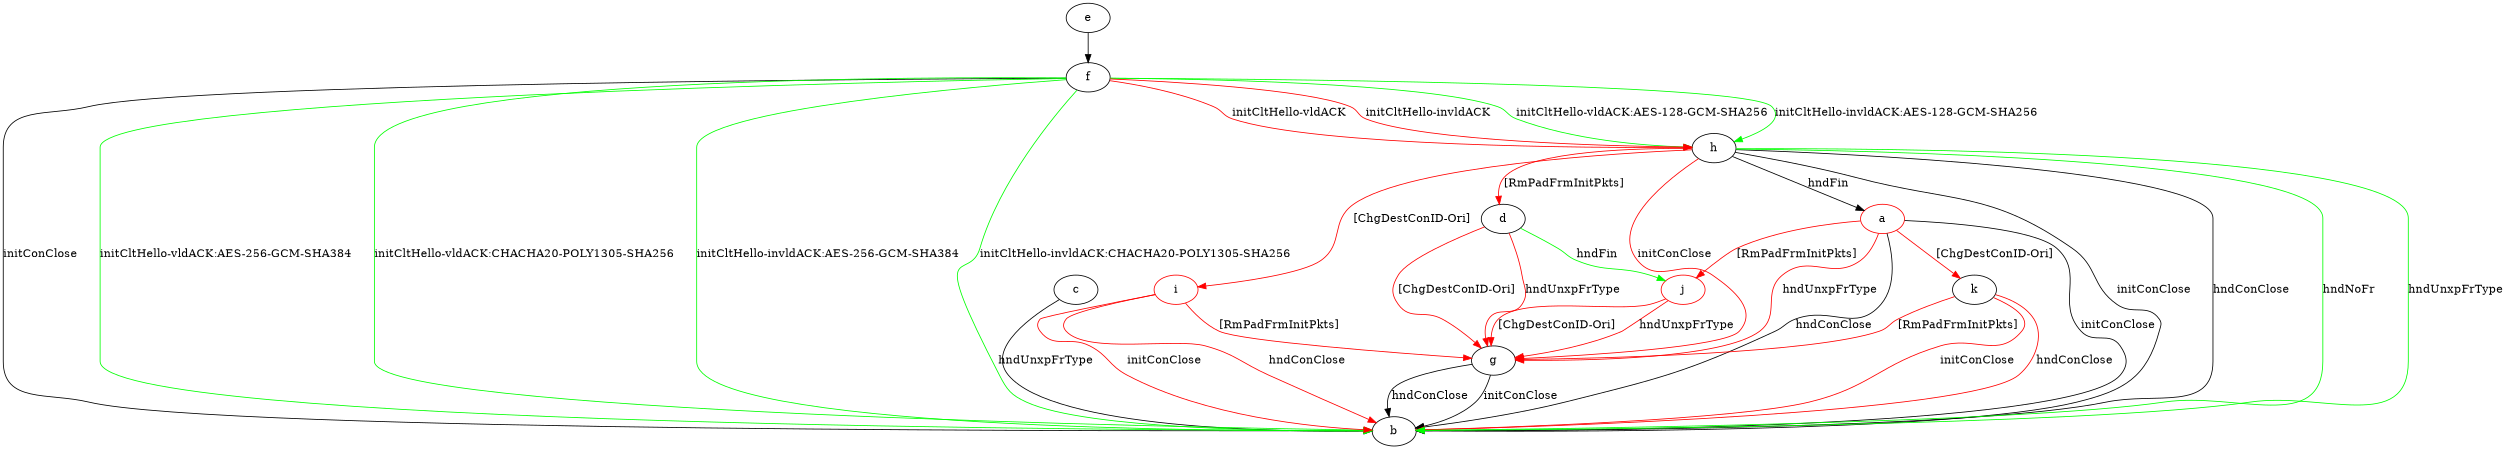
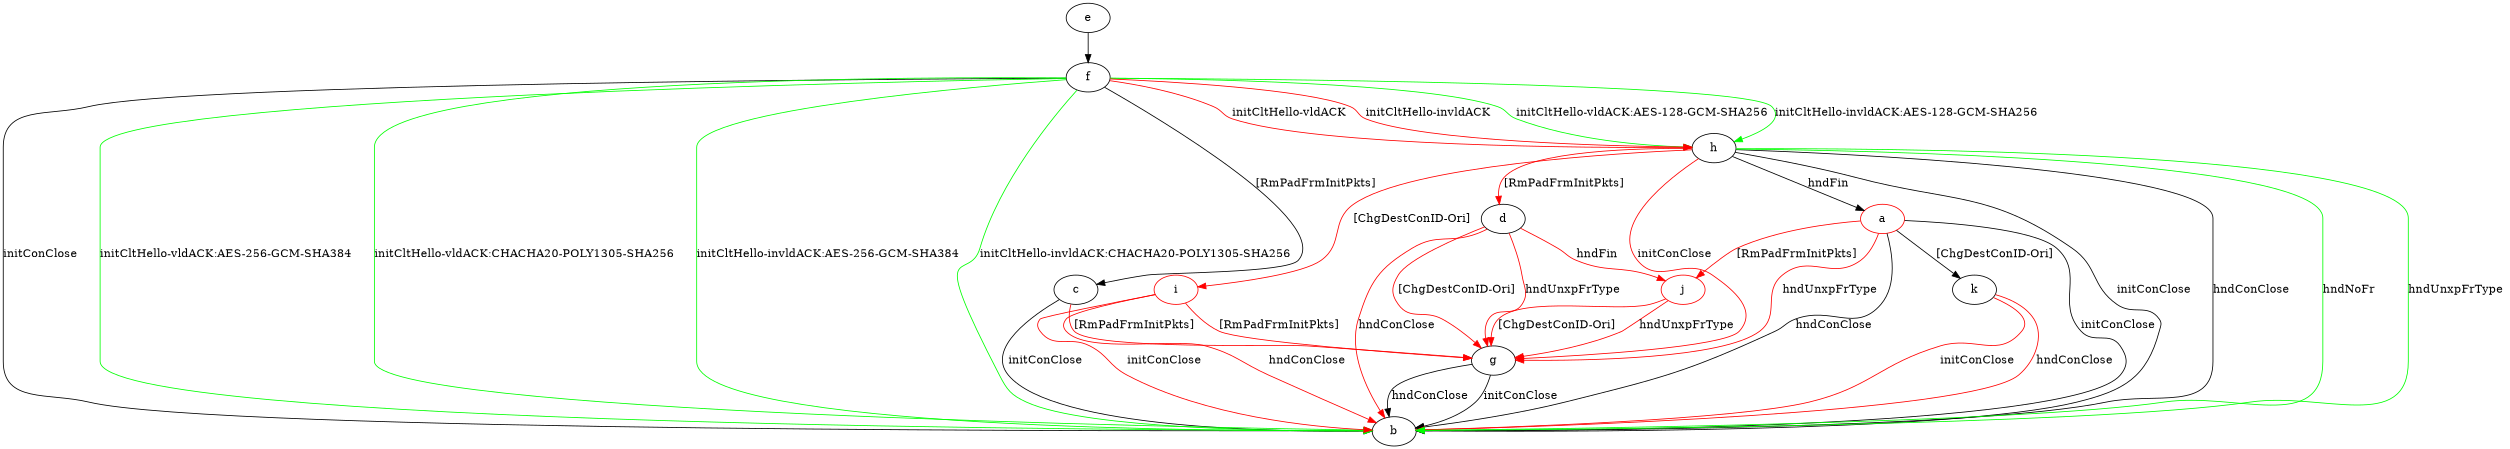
  digraph {
    edge [color=red]
    a [color=red]
    b
    g
    j [color=red]
    k [color=black]
    c
    d
    e
    f
    h
    i [color=red]
    a -> b [label="initConClose " color=""]
    a -> b [label="hndConClose " color=""]
    a -> g [label="hndUnxpFrType "]
    a -> j [label="[RmPadFrmInitPkts] "]
-   a -> k [label="[ChgDestConID-Ori] "]
+   a -> k [color=black label="[ChgDestConID-Ori] "]
    g -> b [label="initConClose " color=""]
    g -> b [label="hndConClose " color=""]
    j -> g [label="hndUnxpFrType "]
    j -> g [label="[ChgDestConID-Ori] "]
    k -> b [label="initConClose "]
    k -> b [label="hndConClose "]
-   k -> g [label="[RmPadFrmInitPkts] "]
-   c -> b [label="hndUnxpFrType " color=""]
+   c -> g [label="[RmPadFrmInitPkts] "]
+   c -> b [label="initConClose " color=""]
+   d -> b [label="hndConClose "]
    d -> g [label="hndUnxpFrType "]
    d -> g [label="[ChgDestConID-Ori] "]
-   d -> j [color=green label="hndFin "]
+   d -> j [label="hndFin "]
    e -> f [color=""]
    f -> b [label="initConClose " color=""]
    f -> b [color=green label="initCltHello-vldACK:AES-256-GCM-SHA384 "]
    f -> b [color=green label="initCltHello-vldACK:CHACHA20-POLY1305-SHA256 "]
    f -> b [color=green label="initCltHello-invldACK:AES-256-GCM-SHA384 "]
    f -> b [color=green label="initCltHello-invldACK:CHACHA20-POLY1305-SHA256 "]
+   f -> c [label="[RmPadFrmInitPkts] " color=""]
    f -> h [color=green label="initCltHello-vldACK:AES-128-GCM-SHA256 "]
    f -> h [color=green label="initCltHello-invldACK:AES-128-GCM-SHA256 "]
    f -> h [label="initCltHello-vldACK "]
    f -> h [label="initCltHello-invldACK "]
    h -> a [label="hndFin " color=""]
    h -> b [label="initConClose " color=""]
    h -> b [label="hndConClose " color=""]
    h -> b [color=green label="hndNoFr "]
    h -> b [color=green label="hndUnxpFrType "]
    h -> g [label="initConClose "]
    h -> d [label="[RmPadFrmInitPkts] "]
    h -> i [label="[ChgDestConID-Ori] "]
    i -> b [label="initConClose "]
    i -> b [label="hndConClose "]
    i -> g [label="[RmPadFrmInitPkts] "]
  }
